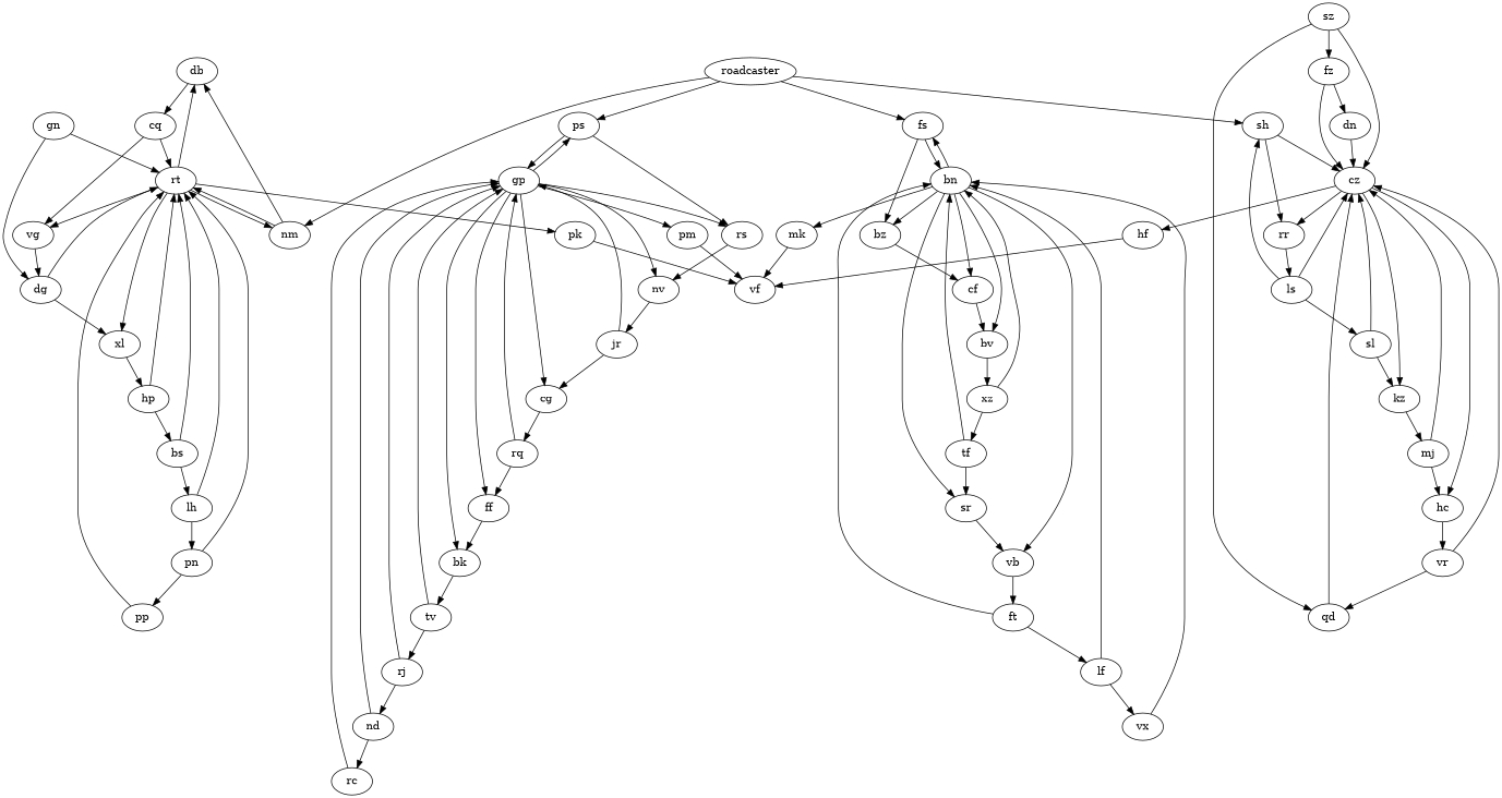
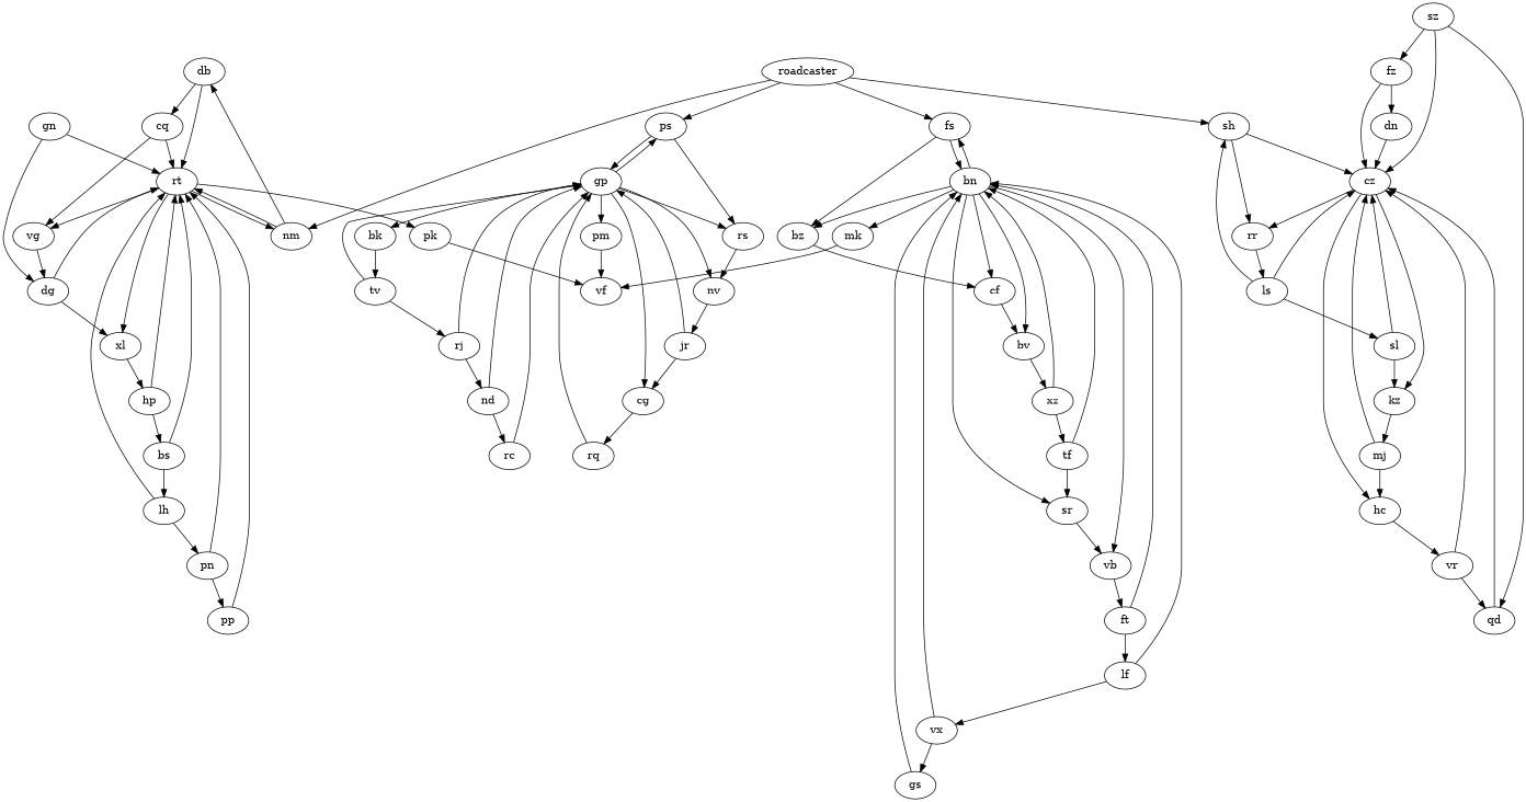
  strict digraph {
    db
    cq
    rt
    vg
    nm
    xl
    pk
    dg
    hp
    vf
    gn
    rj
    gp
    nd
-   ff
    bk
    ps
    rs
    cg
    pm
    nv
    rc
    tv
    rq
    jr
    xz
    tf
    bn
    sr
    vb
    mk
    fs
    bv
    bz
    cf
    ft
    lf
+   gs
    pn
    pp
    bs
    kz
    mj
    hc
    cz
    vr
    rr
-   hf
    qd
    ls
    sh
    lh
    sz
    fz
    vx
    sl
    dn
    roadcaster
    db -> cq
    cq -> rt
    cq -> vg
-   rt -> db
+   db -> rt
    rt -> vg
    rt -> nm
    rt -> xl
    rt -> pk
    vg -> dg
    nm -> db
    nm -> rt
    xl -> hp
    pk -> vf
    dg -> rt
    dg -> xl
    hp -> rt
    hp -> bs
    gn -> rt
    gn -> dg
    rj -> gp
    rj -> nd
-   gp -> ff
    gp -> bk
    gp -> ps
    gp -> rs
    gp -> cg
    gp -> pm
    gp -> nv
    nd -> gp
    nd -> rc
-   ff -> bk
    bk -> tv
    ps -> gp
    ps -> rs
    rs -> nv
    cg -> rq
    pm -> vf
    nv -> jr
    rc -> gp
    tv -> rj
    tv -> gp
    rq -> gp
-   rq -> ff
    jr -> gp
    jr -> cg
    xz -> tf
    xz -> bn
    tf -> bn
    tf -> sr
    bn -> sr
    bn -> vb
    bn -> mk
    bn -> fs
    bn -> bv
    bn -> bz
    bn -> cf
    sr -> vb
    vb -> ft
    mk -> vf
    fs -> bn
    fs -> bz
    bv -> xz
    bz -> cf
    cf -> bv
    ft -> bn
    ft -> lf
    lf -> bn
    lf -> vx
+   gs -> bn
    pn -> rt
    pn -> pp
    pp -> rt
    bs -> rt
    bs -> lh
    kz -> mj
    mj -> hc
    mj -> cz
    hc -> vr
    cz -> kz
    cz -> hc
    cz -> rr
-   cz -> hf
    vr -> cz
    vr -> qd
    rr -> ls
-   hf -> vf
    qd -> cz
    ls -> cz
    ls -> sh
    ls -> sl
    sh -> cz
    sh -> rr
    lh -> rt
    lh -> pn
    sz -> cz
    sz -> qd
    sz -> fz
    fz -> cz
    fz -> dn
    vx -> bn
+   vx -> gs
    sl -> kz
    sl -> cz
    dn -> cz
    roadcaster -> nm
    roadcaster -> ps
    roadcaster -> fs
    roadcaster -> sh
  }
